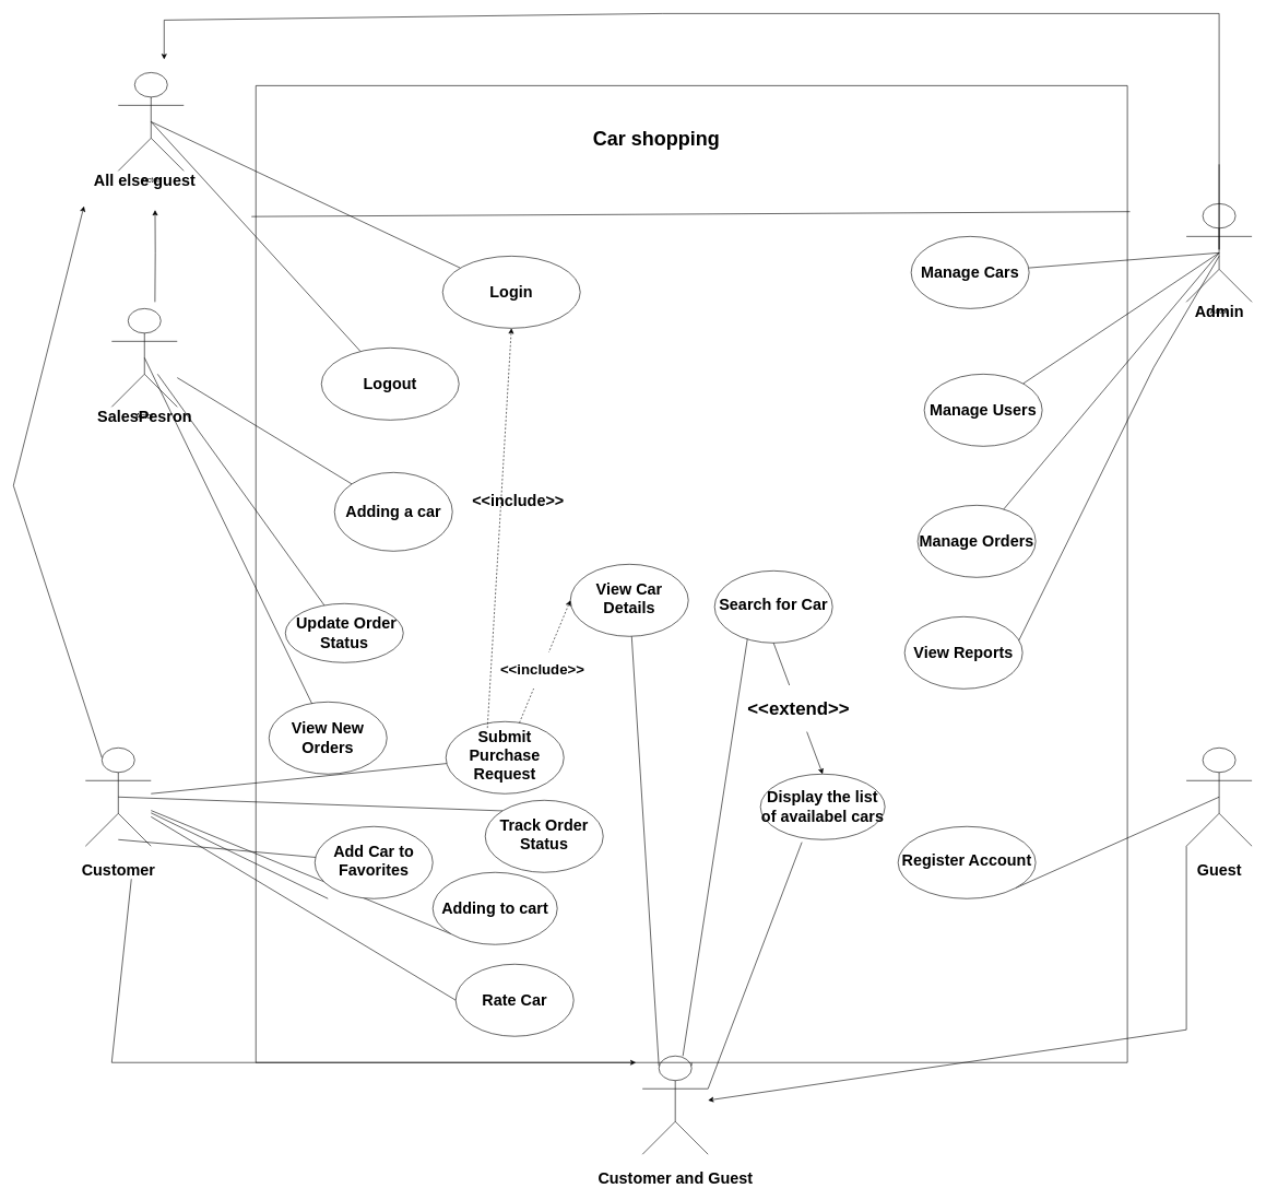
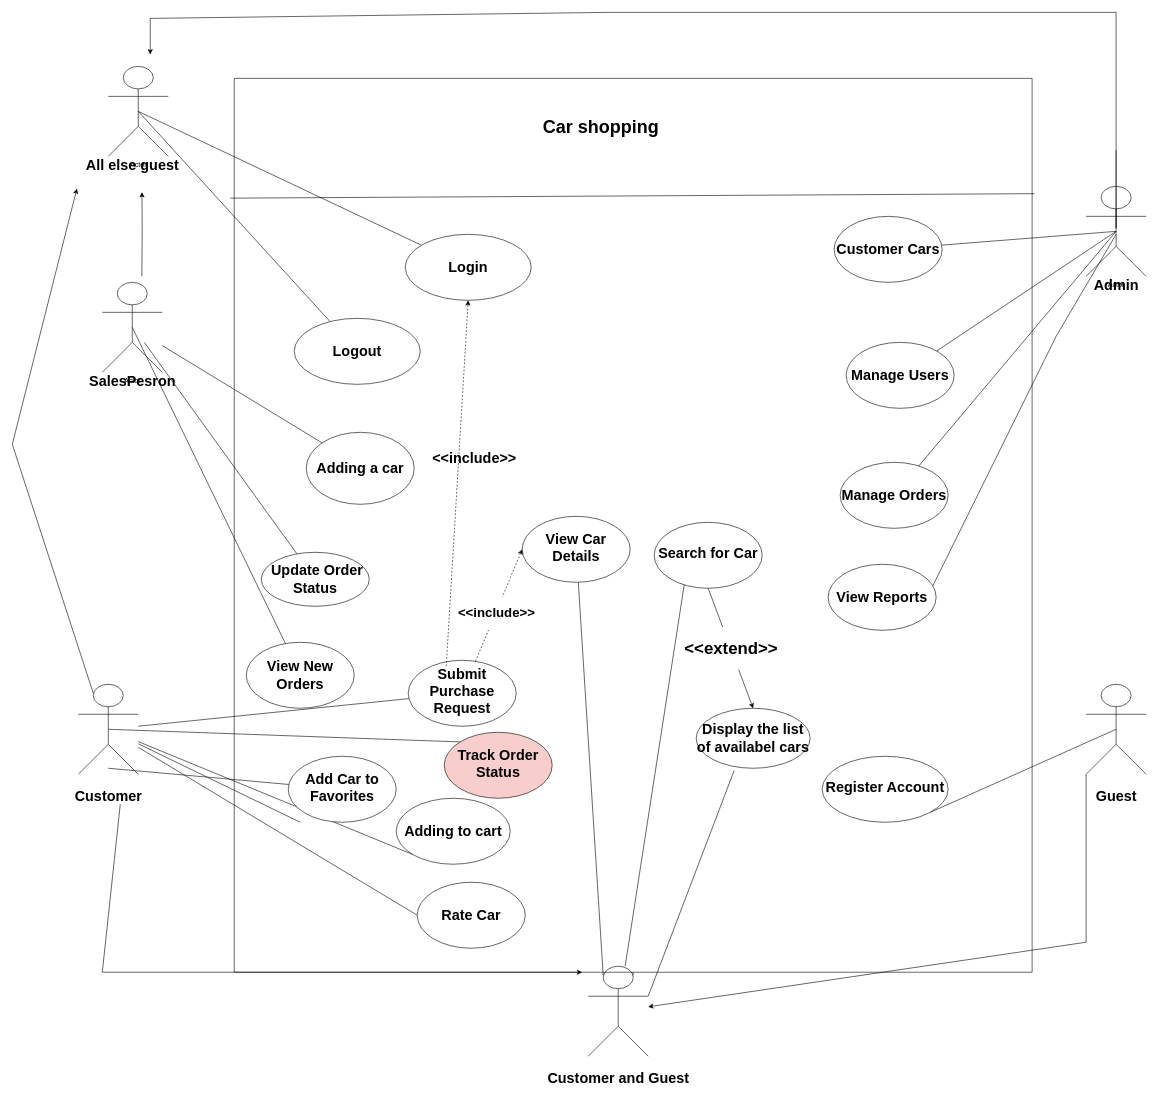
  <mxCell id="0" />
  <mxCell id="1" parent="0" />
  <mxCell id="2" value="" style="endArrow=none;html=1;rounded=0;entryX=1.003;entryY=0.129;entryDx=0;entryDy=0;entryPerimeter=0;exitX=-0.005;exitY=0.134;exitDx=0;exitDy=0;exitPerimeter=0;" parent="1" source="36" target="36" edge="1"><mxGeometry width="50" height="50" relative="1" as="geometry"><mxPoint x="590" y="220" as="sourcePoint" /><mxPoint x="750" y="480" as="targetPoint" /></mxGeometry></mxCell>
  <mxCell id="3" value="Actor" style="shape=umlActor;verticalLabelPosition=bottom;verticalAlign=top;html=1;outlineConnect=0;" parent="1" vertex="1"><mxGeometry x="180" y="110" width="100" height="150" as="geometry" /></mxCell>
  <mxCell id="4" value="&lt;h1&gt;All else guest&lt;/h1&gt;" style="text;html=1;align=center;verticalAlign=middle;resizable=0;points=[];autosize=1;strokeColor=none;fillColor=none;" parent="1" vertex="1"><mxGeometry x="130" y="240" width="180" height="70" as="geometry" /></mxCell>
  <mxCell id="5" value="Actor" style="shape=umlActor;verticalLabelPosition=bottom;verticalAlign=top;html=1;outlineConnect=0;" parent="1" vertex="1"><mxGeometry x="1810" y="310" width="100" height="150" as="geometry" /></mxCell>
  <mxCell id="6" value="&lt;h1&gt;Admin&lt;/h1&gt;" style="text;html=1;align=center;verticalAlign=middle;resizable=0;points=[];autosize=1;strokeColor=none;fillColor=none;" parent="1" vertex="1"><mxGeometry x="1810" y="440" width="100" height="70" as="geometry" /></mxCell>
  <mxCell id="7" value="" style="endArrow=none;html=1;rounded=0;exitX=0.5;exitY=0.5;exitDx=0;exitDy=0;exitPerimeter=0;" parent="1" source="3" target="39" edge="1"><mxGeometry width="50" height="50" relative="1" as="geometry"><mxPoint x="820" y="500" as="sourcePoint" /><mxPoint x="870" y="450" as="targetPoint" /></mxGeometry></mxCell>
  <mxCell id="8" value="" style="endArrow=none;html=1;rounded=0;exitX=0.5;exitY=0.5;exitDx=0;exitDy=0;exitPerimeter=0;" parent="1" source="3" target="44" edge="1"><mxGeometry width="50" height="50" relative="1" as="geometry"><mxPoint x="820" y="500" as="sourcePoint" /><mxPoint x="870" y="450" as="targetPoint" /></mxGeometry></mxCell>
  <mxCell id="9" value="Actor" style="shape=umlActor;verticalLabelPosition=bottom;verticalAlign=top;html=1;outlineConnect=0;" parent="1" vertex="1"><mxGeometry x="170" y="470" width="100" height="150" as="geometry" /></mxCell>
  <mxCell id="10" value="&lt;h1&gt;SalesPesron&lt;/h1&gt;" style="text;html=1;align=center;verticalAlign=middle;resizable=0;points=[];autosize=1;strokeColor=none;fillColor=none;" parent="1" vertex="1"><mxGeometry x="135" y="600" width="170" height="70" as="geometry" /></mxCell>
  <mxCell id="11" value="" style="endArrow=none;html=1;rounded=0;entryX=0.5;entryY=0.5;entryDx=0;entryDy=0;entryPerimeter=0;" parent="1" source="45" target="5" edge="1"><mxGeometry width="50" height="50" relative="1" as="geometry"><mxPoint x="1210" y="590" as="sourcePoint" /><mxPoint x="1260" y="540" as="targetPoint" /></mxGeometry></mxCell>
  <mxCell id="12" value="" style="endArrow=none;html=1;rounded=0;exitX=0.5;exitY=0.5;exitDx=0;exitDy=0;exitPerimeter=0;" parent="1" source="5" target="46" edge="1"><mxGeometry width="50" height="50" relative="1" as="geometry"><mxPoint x="1210" y="590" as="sourcePoint" /><mxPoint x="1260" y="540" as="targetPoint" /></mxGeometry></mxCell>
  <mxCell id="13" value="" style="endArrow=none;html=1;rounded=0;exitX=0.5;exitY=0.5;exitDx=0;exitDy=0;exitPerimeter=0;" parent="1" source="5" target="47" edge="1"><mxGeometry width="50" height="50" relative="1" as="geometry"><mxPoint x="1210" y="590" as="sourcePoint" /><mxPoint x="1260" y="540" as="targetPoint" /></mxGeometry></mxCell>
  <mxCell id="14" value="" style="endArrow=none;html=1;rounded=0;entryX=0.963;entryY=0.347;entryDx=0;entryDy=0;entryPerimeter=0;" parent="1" target="48" edge="1"><mxGeometry width="50" height="50" relative="1" as="geometry"><mxPoint x="1860" y="390" as="sourcePoint" /><mxPoint x="1260" y="540" as="targetPoint" /><Array as="points"><mxPoint x="1760" y="560" /></Array></mxGeometry></mxCell>
  <mxCell id="15" value="" style="endArrow=classic;html=1;rounded=0;" parent="1" edge="1"><mxGeometry width="50" height="50" relative="1" as="geometry"><mxPoint x="1860" y="250" as="sourcePoint" /><mxPoint x="250" y="90" as="targetPoint" /><Array as="points"><mxPoint x="1860" y="380" /><mxPoint x="1860" y="20" /><mxPoint x="1010" y="20" /><mxPoint x="250" y="30" /></Array></mxGeometry></mxCell>
  <mxCell id="16" style="edgeStyle=orthogonalEdgeStyle;rounded=0;orthogonalLoop=1;jettySize=auto;html=1;entryX=0.59;entryY=1.137;entryDx=0;entryDy=0;entryPerimeter=0;" parent="1" target="4" edge="1"><mxGeometry relative="1" as="geometry"><mxPoint x="236" y="460" as="sourcePoint" /></mxGeometry></mxCell>
  <mxCell id="17" value="" style="endArrow=none;html=1;rounded=0;entryX=0.5;entryY=0.5;entryDx=0;entryDy=0;entryPerimeter=0;exitX=0.375;exitY=0.061;exitDx=0;exitDy=0;exitPerimeter=0;" parent="1" source="51" target="9" edge="1"><mxGeometry width="50" height="50" relative="1" as="geometry"><mxPoint x="890" y="640" as="sourcePoint" /><mxPoint x="940" y="590" as="targetPoint" /></mxGeometry></mxCell>
  <mxCell id="18" value="" style="endArrow=none;html=1;rounded=0;" parent="1" target="50" edge="1"><mxGeometry width="50" height="50" relative="1" as="geometry"><mxPoint x="240" y="570" as="sourcePoint" /><mxPoint x="940" y="590" as="targetPoint" /></mxGeometry></mxCell>
  <mxCell id="19" value="&lt;h1&gt;Customer&lt;/h1&gt;" style="shape=umlActor;verticalLabelPosition=bottom;verticalAlign=top;html=1;outlineConnect=0;" parent="1" vertex="1"><mxGeometry x="130" y="1140" width="100" height="150" as="geometry" /></mxCell>
  <mxCell id="20" value="" style="endArrow=none;html=1;rounded=0;exitX=0;exitY=0;exitDx=0;exitDy=0;entryX=0.5;entryY=0.5;entryDx=0;entryDy=0;entryPerimeter=0;" parent="1" source="42" target="19" edge="1"><mxGeometry width="50" height="50" relative="1" as="geometry"><mxPoint x="890" y="760" as="sourcePoint" /><mxPoint x="940" y="710" as="targetPoint" /></mxGeometry></mxCell>
  <mxCell id="21" value="" style="endArrow=none;html=1;rounded=0;exitX=0;exitY=0.5;exitDx=0;exitDy=0;" parent="1" source="43" target="19" edge="1"><mxGeometry width="50" height="50" relative="1" as="geometry"><mxPoint x="890" y="1400" as="sourcePoint" /><mxPoint x="940" y="1350" as="targetPoint" /></mxGeometry></mxCell>
  <mxCell id="22" value="" style="endArrow=none;html=1;rounded=0;" parent="1" source="56" target="19" edge="1"><mxGeometry width="50" height="50" relative="1" as="geometry"><mxPoint x="1290" y="1230" as="sourcePoint" /><mxPoint x="1340" y="1180" as="targetPoint" /></mxGeometry></mxCell>
  <mxCell id="23" value="&lt;h1&gt;Customer and Guest&lt;/h1&gt;" style="shape=umlActor;verticalLabelPosition=bottom;verticalAlign=top;html=1;outlineConnect=0;" parent="1" vertex="1"><mxGeometry x="980" y="1610" width="100" height="150" as="geometry" /></mxCell>
  <mxCell id="24" value="&lt;h1&gt;Guest&lt;/h1&gt;" style="shape=umlActor;verticalLabelPosition=bottom;verticalAlign=top;html=1;outlineConnect=0;" parent="1" vertex="1"><mxGeometry x="1810" y="1140" width="100" height="150" as="geometry" /></mxCell>
  <mxCell id="25" value="" style="endArrow=none;html=1;rounded=0;entryX=0.5;entryY=0.5;entryDx=0;entryDy=0;entryPerimeter=0;exitX=1;exitY=1;exitDx=0;exitDy=0;" parent="1" source="38" target="24" edge="1"><mxGeometry width="50" height="50" relative="1" as="geometry"><mxPoint x="1470" y="1650" as="sourcePoint" /><mxPoint x="1520" y="1600" as="targetPoint" /></mxGeometry></mxCell>
  <mxCell id="26" value="" style="endArrow=classic;html=1;rounded=0;exitX=0;exitY=1;exitDx=0;exitDy=0;exitPerimeter=0;" parent="1" source="24" target="23" edge="1"><mxGeometry width="50" height="50" relative="1" as="geometry"><mxPoint x="1270" y="1360" as="sourcePoint" /><mxPoint x="1810" y="1740" as="targetPoint" /><Array as="points"><mxPoint x="1810" y="1570" /></Array></mxGeometry></mxCell>
  <mxCell id="27" value="" style="endArrow=classic;html=1;rounded=0;" parent="1" edge="1"><mxGeometry width="50" height="50" relative="1" as="geometry"><mxPoint x="200" y="1340.001" as="sourcePoint" /><mxPoint x="970" y="1620" as="targetPoint" /><Array as="points"><mxPoint x="170" y="1620" /></Array></mxGeometry></mxCell>
  <mxCell id="28" value="" style="endArrow=none;html=1;rounded=0;" parent="1" source="23" edge="1"><mxGeometry width="50" height="50" relative="1" as="geometry"><mxPoint x="1250" y="1270" as="sourcePoint" /><mxPoint x="1170" y="910" as="targetPoint" /><Array as="points"><mxPoint x="1150" y="910" /></Array></mxGeometry></mxCell>
  <mxCell id="29" value="" style="endArrow=none;html=1;rounded=0;exitX=0.25;exitY=0.1;exitDx=0;exitDy=0;exitPerimeter=0;" parent="1" source="23" target="49" edge="1"><mxGeometry width="50" height="50" relative="1" as="geometry"><mxPoint x="1160" y="1150" as="sourcePoint" /><mxPoint x="1210" y="1100" as="targetPoint" /></mxGeometry></mxCell>
  <mxCell id="30" value="" style="endArrow=none;html=1;rounded=0;exitX=0;exitY=1;exitDx=0;exitDy=0;" parent="1" source="54" target="19" edge="1"><mxGeometry width="50" height="50" relative="1" as="geometry"><mxPoint x="1020" y="1260" as="sourcePoint" /><mxPoint x="1070" y="1210" as="targetPoint" /></mxGeometry></mxCell>
  <mxCell id="31" value="" style="endArrow=none;html=1;rounded=0;entryX=0.333;entryY=1.039;entryDx=0;entryDy=0;entryPerimeter=0;exitX=1;exitY=0.333;exitDx=0;exitDy=0;exitPerimeter=0;" parent="1" source="23" target="55" edge="1"><mxGeometry width="50" height="50" relative="1" as="geometry"><mxPoint x="1200" y="1370" as="sourcePoint" /><mxPoint x="1250" y="1320" as="targetPoint" /></mxGeometry></mxCell>
  <mxCell id="32" value="" style="endArrow=none;html=1;rounded=0;exitX=0;exitY=0;exitDx=0;exitDy=0;" parent="1" source="53" target="9" edge="1"><mxGeometry width="50" height="50" relative="1" as="geometry"><mxPoint x="850" y="510" as="sourcePoint" /><mxPoint x="900" y="460" as="targetPoint" /></mxGeometry></mxCell>
  <mxCell id="33" value="" style="endArrow=classic;html=1;rounded=0;exitX=0.25;exitY=0.1;exitDx=0;exitDy=0;exitPerimeter=0;entryX=-0.013;entryY=1.055;entryDx=0;entryDy=0;entryPerimeter=0;" parent="1" source="19" target="4" edge="1"><mxGeometry width="50" height="50" relative="1" as="geometry"><mxPoint x="920" y="900" as="sourcePoint" /><mxPoint x="970" y="850" as="targetPoint" /><Array as="points"><mxPoint x="20" y="740" /></Array></mxGeometry></mxCell>
  <mxCell id="34" value="&lt;h1&gt;&amp;lt;&amp;lt;include&amp;gt;&amp;gt;&lt;/h1&gt;" style="text;html=1;align=center;verticalAlign=middle;resizable=0;points=[];autosize=1;strokeColor=none;fillColor=none;" vertex="1" parent="1"><mxGeometry x="710" y="728" width="160" height="70" as="geometry" /></mxCell>
  <mxCell id="35" value="" style="endArrow=none;html=1;rounded=0;exitX=0.75;exitY=0.1;exitDx=0;exitDy=0;exitPerimeter=0;" edge="1" parent="1" source="23" target="36"><mxGeometry width="50" height="50" relative="1" as="geometry"><mxPoint x="1055" y="1625" as="sourcePoint" /><mxPoint x="1170" y="910" as="targetPoint" /><Array as="points" /></mxGeometry></mxCell>
  <mxCell id="36" value="" style="swimlane;startSize=0;" parent="1" vertex="1"><mxGeometry x="390" y="130" width="1330" height="1490" as="geometry" /></mxCell>
  <mxCell id="37" value="&lt;h1&gt;&lt;span style=&quot;font-size: 30px;&quot;&gt;Car shopping&amp;nbsp;&lt;/span&gt;&lt;/h1&gt;" style="text;html=1;align=center;verticalAlign=middle;resizable=0;points=[];autosize=1;strokeColor=none;fillColor=none;" parent="36" vertex="1"><mxGeometry x="500" y="40" width="230" height="80" as="geometry" /></mxCell>
  <mxCell id="38" value="&lt;h1&gt;&lt;table&gt;&lt;tbody&gt;&lt;tr data-end=&quot;307&quot; data-start=&quot;270&quot;&gt;&lt;td data-col-size=&quot;sm&quot; data-end=&quot;307&quot; data-start=&quot;270&quot;&gt;Register Account&lt;/td&gt;&lt;/tr&gt;&lt;/tbody&gt;&lt;/table&gt;&lt;table&gt;&lt;tbody&gt;&lt;tr data-end=&quot;345&quot; data-start=&quot;308&quot;&gt;&lt;td data-col-size=&quot;sm&quot; data-end=&quot;345&quot; data-start=&quot;308&quot;&gt;&lt;/td&gt;&lt;/tr&gt;&lt;/tbody&gt;&lt;/table&gt;&lt;/h1&gt;" style="ellipse;whiteSpace=wrap;html=1;" parent="36" vertex="1"><mxGeometry x="980" y="1130" width="210" height="110" as="geometry" /></mxCell>
  <mxCell id="39" value="&lt;h1&gt;Login&lt;/h1&gt;" style="ellipse;whiteSpace=wrap;html=1;" parent="36" vertex="1"><mxGeometry x="285" y="260" width="210" height="110" as="geometry" /></mxCell>
  <mxCell id="40" value="&lt;h1&gt;&lt;table&gt;&lt;tbody&gt;&lt;tr data-end=&quot;421&quot; data-start=&quot;384&quot;&gt;&lt;td data-col-size=&quot;sm&quot; data-end=&quot;421&quot; data-start=&quot;384&quot;&gt;Search for Car&lt;/td&gt;&lt;/tr&gt;&lt;/tbody&gt;&lt;/table&gt;&lt;table&gt;&lt;tbody&gt;&lt;tr data-end=&quot;459&quot; data-start=&quot;422&quot;&gt;&lt;td data-col-size=&quot;sm&quot; data-end=&quot;459&quot; data-start=&quot;422&quot;&gt;&lt;/td&gt;&lt;/tr&gt;&lt;/tbody&gt;&lt;/table&gt;&lt;/h1&gt;" style="ellipse;whiteSpace=wrap;html=1;" parent="36" vertex="1"><mxGeometry x="700" y="740" width="180" height="110" as="geometry" /></mxCell>
  <mxCell id="41" value="&lt;table&gt;&lt;tbody&gt;&lt;tr data-end=&quot;497&quot; data-start=&quot;460&quot;&gt;&lt;td data-col-size=&quot;sm&quot; data-end=&quot;497&quot; data-start=&quot;460&quot;&gt;&lt;h1&gt;Add Car to Favorites&lt;/h1&gt;&lt;table style=&quot;background-color: transparent; color: light-dark(rgb(0, 0, 0), rgb(255, 255, 255));&quot;&gt;&lt;tbody&gt;&lt;tr data-end=&quot;535&quot; data-start=&quot;498&quot;&gt;&lt;td data-col-size=&quot;sm&quot; data-end=&quot;535&quot; data-start=&quot;498&quot;&gt;&lt;/td&gt;&lt;/tr&gt;&lt;/tbody&gt;&lt;/table&gt;&lt;/td&gt;&lt;/tr&gt;&lt;/tbody&gt;&lt;/table&gt;" style="ellipse;whiteSpace=wrap;html=1;" parent="36" vertex="1"><mxGeometry x="90" y="1130" width="180" height="110" as="geometry" /></mxCell>
- <mxCell id="42" value="&lt;h1&gt;&lt;table&gt;&lt;tbody&gt;&lt;tr data-end=&quot;573&quot; data-start=&quot;536&quot;&gt;&lt;td data-col-size=&quot;sm&quot; data-end=&quot;573&quot; data-start=&quot;536&quot;&gt;Track Order Status&lt;/td&gt;&lt;/tr&gt;&lt;/tbody&gt;&lt;/table&gt;&lt;table&gt;&lt;tbody&gt;&lt;tr data-end=&quot;611&quot; data-start=&quot;574&quot;&gt;&lt;td data-col-size=&quot;sm&quot; data-end=&quot;611&quot; data-start=&quot;574&quot;&gt;&lt;/td&gt;&lt;/tr&gt;&lt;/tbody&gt;&lt;/table&gt;&lt;/h1&gt;" style="ellipse;whiteSpace=wrap;html=1;" parent="36" vertex="1"><mxGeometry x="350" y="1090" width="180" height="110" as="geometry" /></mxCell>
+ <mxCell id="42" value="&lt;h1&gt;&lt;table&gt;&lt;tbody&gt;&lt;tr data-end=&quot;573&quot; data-start=&quot;536&quot;&gt;&lt;td data-col-size=&quot;sm&quot; data-end=&quot;573&quot; data-start=&quot;536&quot;&gt;Track Order Status&lt;/td&gt;&lt;/tr&gt;&lt;/tbody&gt;&lt;/table&gt;&lt;table&gt;&lt;tbody&gt;&lt;tr data-end=&quot;611&quot; data-start=&quot;574&quot;&gt;&lt;td data-col-size=&quot;sm&quot; data-end=&quot;611&quot; data-start=&quot;574&quot;&gt;&lt;/td&gt;&lt;/tr&gt;&lt;/tbody&gt;&lt;/table&gt;&lt;/h1&gt;" style="ellipse;whiteSpace=wrap;html=1;fillColor=#f8cecc;" parent="36" vertex="1"><mxGeometry x="350" y="1090" width="180" height="110" as="geometry" /></mxCell>
  <mxCell id="43" value="&lt;h1&gt;Rate Car&lt;/h1&gt;" style="ellipse;whiteSpace=wrap;html=1;" parent="36" vertex="1"><mxGeometry x="305" y="1340" width="180" height="110" as="geometry" /></mxCell>
  <mxCell id="44" value="&lt;h1&gt;Logout&lt;/h1&gt;" style="ellipse;whiteSpace=wrap;html=1;" parent="36" vertex="1"><mxGeometry x="100" y="400" width="210" height="110" as="geometry" /></mxCell>
- <mxCell id="45" value="&lt;h1&gt;Manage Cars&lt;/h1&gt;" style="ellipse;whiteSpace=wrap;html=1;" parent="36" vertex="1"><mxGeometry x="1000" y="230" width="180" height="110" as="geometry" /></mxCell>
+ <mxCell id="45" value="&lt;h1&gt;Customer Cars&lt;/h1&gt;" style="ellipse;whiteSpace=wrap;html=1;" parent="36" vertex="1"><mxGeometry x="1000" y="230" width="180" height="110" as="geometry" /></mxCell>
  <mxCell id="46" value="&lt;h1&gt;Manage Users&lt;/h1&gt;" style="ellipse;whiteSpace=wrap;html=1;" parent="36" vertex="1"><mxGeometry x="1020" y="440" width="180" height="110" as="geometry" /></mxCell>
  <mxCell id="47" value="&lt;h1&gt;Manage Orders&lt;/h1&gt;" style="ellipse;whiteSpace=wrap;html=1;" parent="36" vertex="1"><mxGeometry x="1010" y="640" width="180" height="110" as="geometry" /></mxCell>
  <mxCell id="48" value="&lt;h1&gt; View Reports&lt;/h1&gt;" style="ellipse;whiteSpace=wrap;html=1;" parent="36" vertex="1"><mxGeometry x="990" y="810" width="180" height="110" as="geometry" /></mxCell>
  <mxCell id="49" value="&lt;h1&gt;&lt;table&gt;&lt;tbody&gt;&lt;tr data-end=&quot;459&quot; data-start=&quot;422&quot;&gt;&lt;td data-col-size=&quot;sm&quot; data-end=&quot;459&quot; data-start=&quot;422&quot;&gt;View Car Details&lt;/td&gt;&lt;/tr&gt;&lt;/tbody&gt;&lt;/table&gt;&lt;table&gt;&lt;tbody&gt;&lt;tr data-end=&quot;497&quot; data-start=&quot;460&quot;&gt;&lt;td data-col-size=&quot;sm&quot; data-end=&quot;497&quot; data-start=&quot;460&quot;&gt;&lt;/td&gt;&lt;/tr&gt;&lt;/tbody&gt;&lt;/table&gt;&lt;/h1&gt;" style="ellipse;whiteSpace=wrap;html=1;" parent="36" vertex="1"><mxGeometry x="480" y="730" width="180" height="110" as="geometry" /></mxCell>
  <mxCell id="50" value="&lt;h1&gt;&amp;nbsp;Update Order Status&lt;/h1&gt;" style="ellipse;whiteSpace=wrap;html=1;" parent="36" vertex="1"><mxGeometry x="45" y="790" width="180" height="90" as="geometry" /></mxCell>
  <mxCell id="51" value="&lt;h1&gt;View New Orders&lt;/h1&gt;" style="ellipse;whiteSpace=wrap;html=1;" parent="36" vertex="1"><mxGeometry x="20" y="940" width="180" height="110" as="geometry" /></mxCell>
  <mxCell id="52" value="" style="endArrow=none;html=1;rounded=0;" parent="36" source="19" edge="1"><mxGeometry width="50" height="50" relative="1" as="geometry"><mxPoint x="60" y="1320" as="sourcePoint" /><mxPoint x="110" y="1240" as="targetPoint" /></mxGeometry></mxCell>
  <mxCell id="53" value="&lt;h1&gt;Adding a car&lt;/h1&gt;" style="ellipse;whiteSpace=wrap;html=1;" parent="36" vertex="1"><mxGeometry x="120" y="590" width="180" height="120" as="geometry" /></mxCell>
  <mxCell id="54" value="&lt;h1&gt;Adding to cart&lt;/h1&gt;" style="ellipse;whiteSpace=wrap;html=1;" parent="36" vertex="1"><mxGeometry x="270" y="1200" width="190" height="110" as="geometry" /></mxCell>
  <mxCell id="55" value="&lt;h1&gt;Display the list of availabel cars&lt;/h1&gt;" style="ellipse;whiteSpace=wrap;html=1;" parent="36" vertex="1"><mxGeometry x="770" y="1050" width="190" height="100" as="geometry" /></mxCell>
  <mxCell id="56" value="&lt;h1&gt;&lt;table&gt;&lt;tbody&gt;&lt;tr data-end=&quot;535&quot; data-start=&quot;498&quot;&gt;&lt;td data-col-size=&quot;sm&quot; data-end=&quot;535&quot; data-start=&quot;498&quot;&gt;Submit Purchase Request&lt;/td&gt;&lt;/tr&gt;&lt;/tbody&gt;&lt;/table&gt;&lt;table&gt;&lt;tbody&gt;&lt;tr data-end=&quot;573&quot; data-start=&quot;536&quot;&gt;&lt;td data-col-size=&quot;sm&quot; data-end=&quot;573&quot; data-start=&quot;536&quot;&gt;&lt;/td&gt;&lt;/tr&gt;&lt;/tbody&gt;&lt;/table&gt;&lt;/h1&gt;" style="ellipse;whiteSpace=wrap;html=1;" parent="36" vertex="1"><mxGeometry x="290" y="970" width="180" height="110" as="geometry" /></mxCell>
  <mxCell id="57" value="" style="endArrow=none;html=1;rounded=0;" parent="36" source="41" edge="1"><mxGeometry width="50" height="50" relative="1" as="geometry"><mxPoint x="850" y="1330" as="sourcePoint" /><mxPoint x="-210" y="1150" as="targetPoint" /></mxGeometry></mxCell>
  <mxCell id="58" value="" style="html=1;labelBackgroundColor=#ffffff;startArrow=none;startFill=0;startSize=6;endArrow=classic;endFill=1;endSize=6;jettySize=auto;orthogonalLoop=1;strokeWidth=1;dashed=1;fontSize=14;rounded=0;entryX=0.5;entryY=1;entryDx=0;entryDy=0;exitX=0.352;exitY=0.088;exitDx=0;exitDy=0;exitPerimeter=0;" edge="1" parent="36" source="56" target="39"><mxGeometry width="60" height="60" relative="1" as="geometry"><mxPoint x="170" y="1040" as="sourcePoint" /><mxPoint x="230" y="980" as="targetPoint" /></mxGeometry></mxCell>
  <mxCell id="59" value="" style="html=1;labelBackgroundColor=#ffffff;startArrow=none;startFill=0;startSize=6;endArrow=classic;endFill=1;endSize=6;jettySize=auto;orthogonalLoop=1;strokeWidth=1;dashed=1;fontSize=14;rounded=0;entryX=0;entryY=0.5;entryDx=0;entryDy=0;" edge="1" parent="36" source="56" target="49"><mxGeometry width="60" height="60" relative="1" as="geometry"><mxPoint x="170" y="990" as="sourcePoint" /><mxPoint x="230" y="930" as="targetPoint" /></mxGeometry></mxCell>
  <mxCell id="60" value="&lt;h1&gt;&amp;lt;&amp;lt;include&amp;gt;&amp;gt;&lt;/h1&gt;" style="edgeLabel;html=1;align=center;verticalAlign=middle;resizable=0;points=[];" vertex="1" connectable="0" parent="59"><mxGeometry x="-0.129" y="-2" relative="1" as="geometry"><mxPoint x="-1" as="offset" /></mxGeometry></mxCell>
  <mxCell id="61" value="&lt;h1&gt;&amp;lt;&amp;lt;extend&amp;gt;&amp;gt;&lt;/h1&gt;" style="html=1;labelBackgroundColor=#ffffff;startArrow=none;startFill=0;startSize=6;endArrow=classic;endFill=1;endSize=6;jettySize=auto;orthogonalLoop=1;strokeWidth=1;dashed=0;fontSize=14;rounded=0;entryX=0.5;entryY=0;entryDx=0;entryDy=0;exitX=0.5;exitY=1;exitDx=0;exitDy=0;" edge="1" parent="36" source="40" target="55"><mxGeometry width="60" height="60" relative="1" as="geometry"><mxPoint x="510" y="950" as="sourcePoint" /><mxPoint x="570" y="890" as="targetPoint" /></mxGeometry></mxCell>
